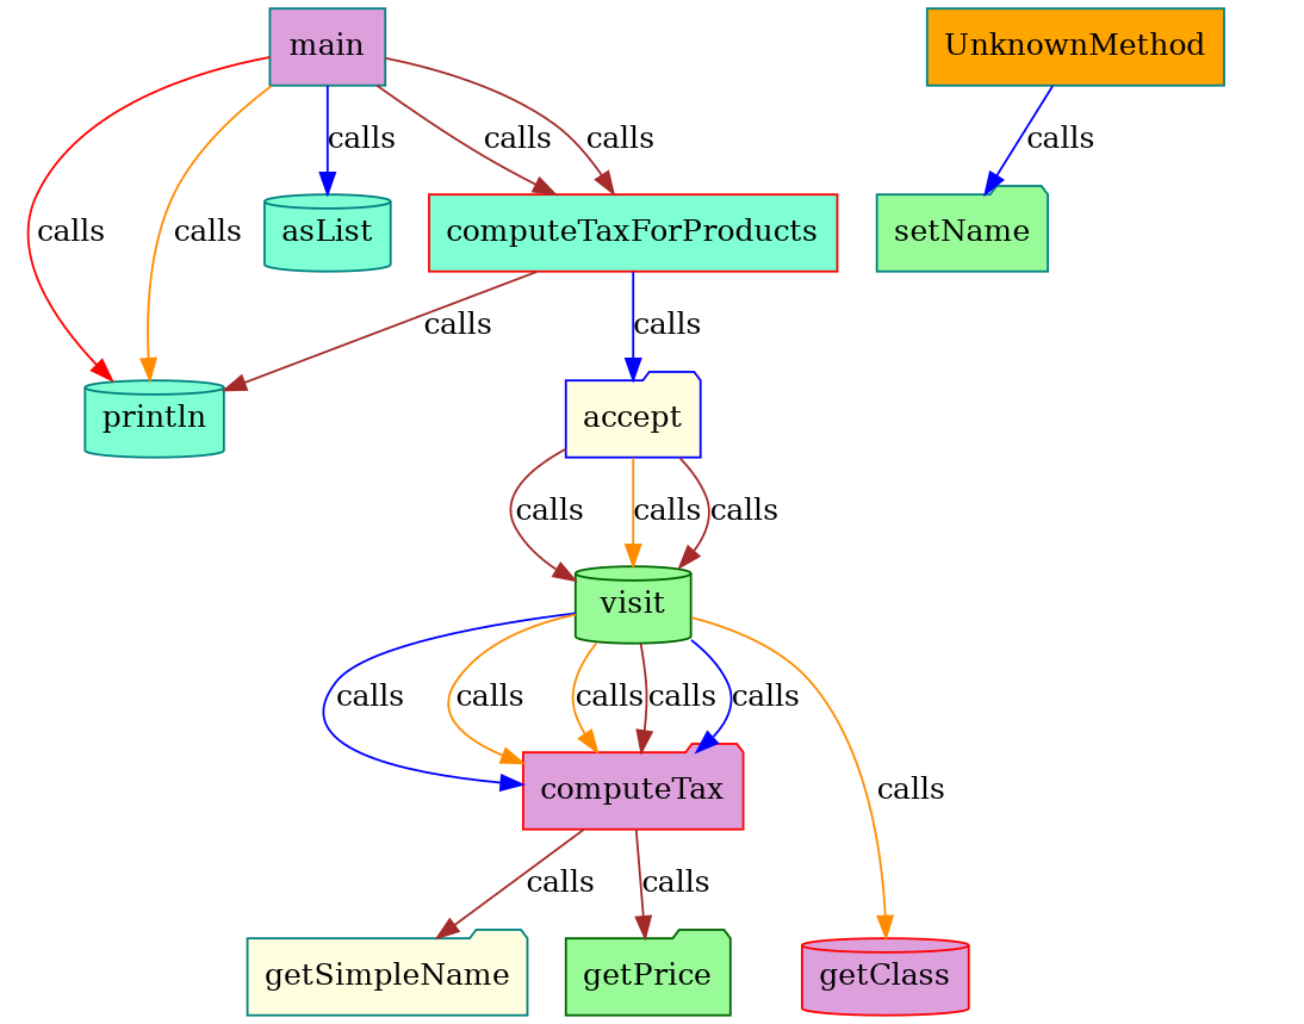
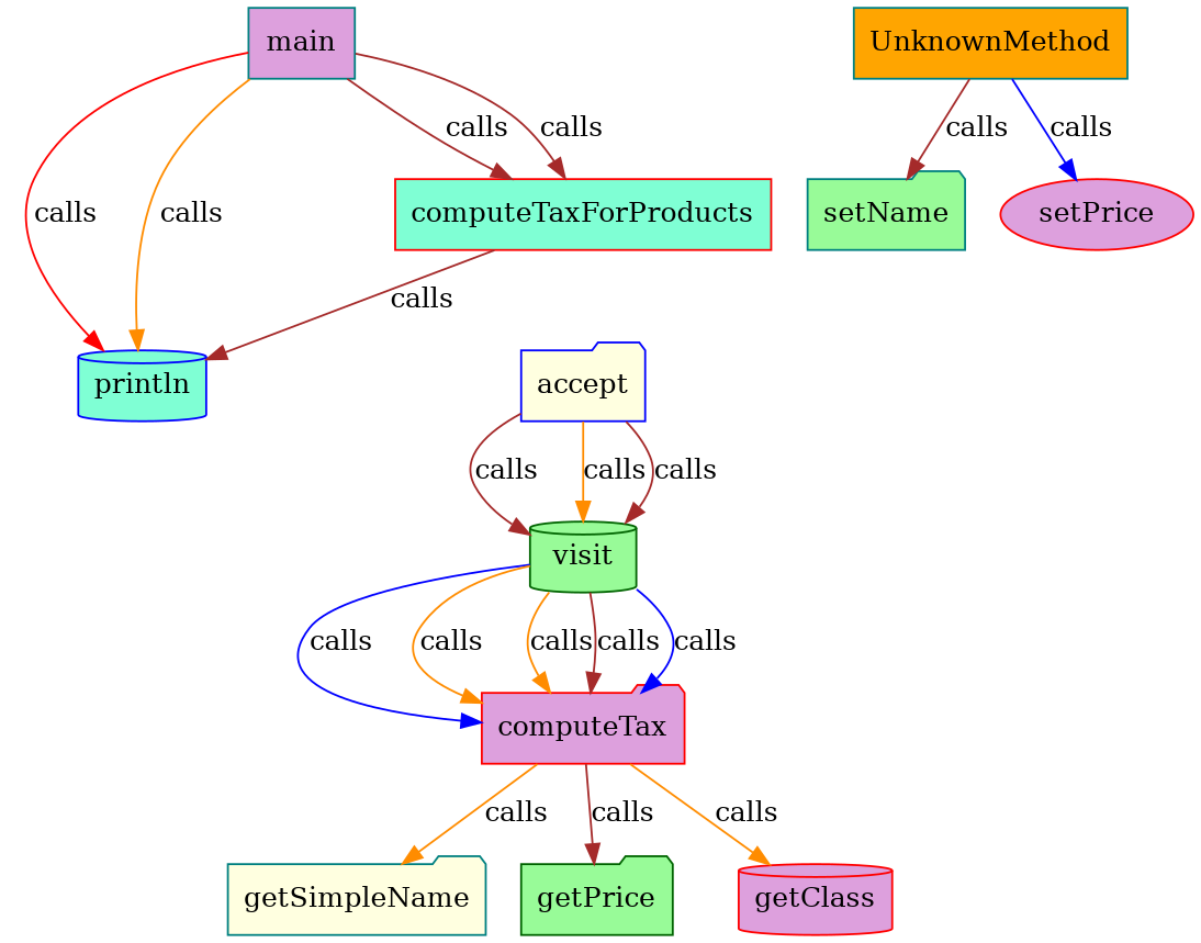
  digraph {
    node [color=teal fillcolor=plum shape=folder style=filled]
    edge [color=brown]
    computeTax [color=red]
    getClass [color=red shape=cylinder]
    getSimpleName [fillcolor=lightyellow]
    getPrice [color=darkgreen fillcolor=palegreen]
-   println [fillcolor=aquamarine shape=cylinder]
+   println [color=blue fillcolor=aquamarine shape=cylinder]
    visit [color=darkgreen fillcolor=palegreen shape=cylinder]
    main [shape=box]
-   asList [fillcolor=aquamarine shape=cylinder]
    computeTaxForProducts [color=red fillcolor=aquamarine shape=box]
    accept [color=blue fillcolor=lightyellow]
    UnknownMethod [fillcolor=orange shape=box]
    setName [fillcolor=palegreen]
-   visit -> getClass [color=darkorange label=calls]
-   computeTax -> getSimpleName [label=calls]
+   setPrice [color=red shape=ellipse]
+   computeTax -> getClass [color=darkorange label=calls]
+   computeTax -> getSimpleName [color=darkorange label=calls]
    computeTax -> getPrice [label=calls]
    visit -> computeTax [color=blue label=calls]
    visit -> computeTax [color=darkorange label=calls]
    visit -> computeTax [color=darkorange label=calls]
    visit -> computeTax [label=calls]
    visit -> computeTax [color=blue label=calls]
    main -> println [color=red label=calls]
    main -> println [color=darkorange label=calls]
-   main -> asList [color=blue label=calls]
    main -> computeTaxForProducts [label=calls]
    main -> computeTaxForProducts [label=calls]
    computeTaxForProducts -> println [label=calls]
-   computeTaxForProducts -> accept [color=blue label=calls]
    accept -> visit [label=calls]
    accept -> visit [color=darkorange label=calls]
    accept -> visit [label=calls]
-   UnknownMethod -> setName [color=blue label=calls]
+   UnknownMethod -> setName [label=calls]
+   UnknownMethod -> setPrice [color=blue label=calls]
  }
